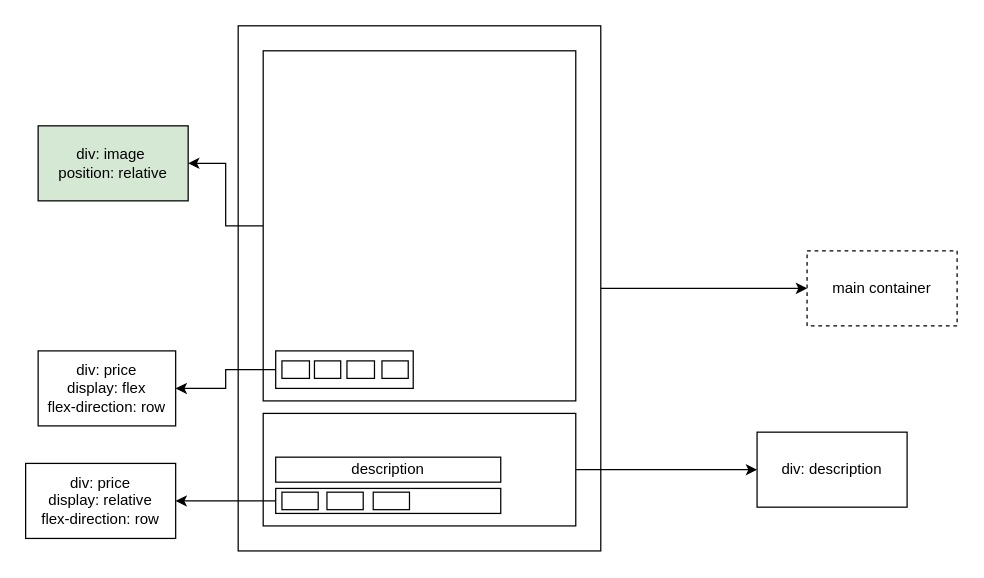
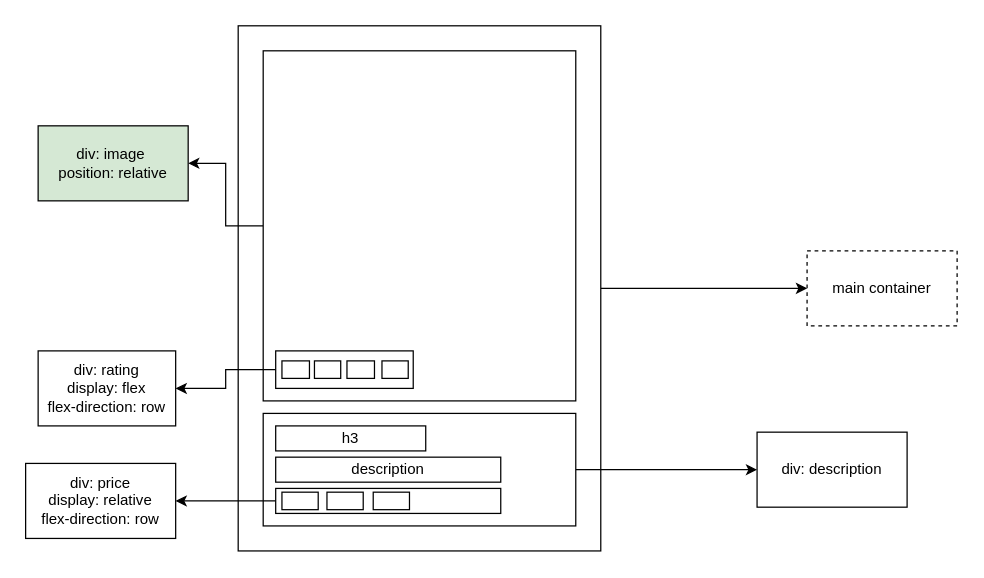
  <mxCell id="0" />
  <mxCell id="1" parent="0" />
  <mxCell id="2" value="" style="edgeStyle=orthogonalEdgeStyle;rounded=0;orthogonalLoop=1;jettySize=auto;html=1;" edge="1" parent="1" source="3" target="6"><mxGeometry relative="1" as="geometry" /></mxCell>
  <mxCell id="3" value="" style="rounded=0;whiteSpace=wrap;html=1;" vertex="1" parent="1"><mxGeometry x="190" y="20" width="290" height="420" as="geometry" /></mxCell>
  <mxCell id="4" value="" style="edgeStyle=orthogonalEdgeStyle;rounded=0;orthogonalLoop=1;jettySize=auto;html=1;" edge="1" parent="1" source="5" target="15"><mxGeometry relative="1" as="geometry" /></mxCell>
  <mxCell id="5" value="" style="rounded=0;whiteSpace=wrap;html=1;" vertex="1" parent="1"><mxGeometry x="210" y="40" width="250" height="280" as="geometry" /></mxCell>
  <mxCell id="6" value="main container" style="whiteSpace=wrap;html=1;rounded=0;dashed=1;" vertex="1" parent="1"><mxGeometry x="645" y="200" width="120" height="60" as="geometry" /></mxCell>
  <mxCell id="7" value="" style="edgeStyle=orthogonalEdgeStyle;rounded=0;orthogonalLoop=1;jettySize=auto;html=1;" edge="1" parent="1" source="8" target="21"><mxGeometry relative="1" as="geometry" /></mxCell>
  <mxCell id="8" value="" style="rounded=0;whiteSpace=wrap;html=1;" vertex="1" parent="1"><mxGeometry x="220" y="280" width="110" height="30" as="geometry" /></mxCell>
  <mxCell id="9" value="" style="rounded=0;whiteSpace=wrap;html=1;" vertex="1" parent="1"><mxGeometry x="225" y="288" width="22" height="14" as="geometry" /></mxCell>
  <mxCell id="10" value="" style="rounded=0;whiteSpace=wrap;html=1;" vertex="1" parent="1"><mxGeometry x="251" y="288" width="21" height="14" as="geometry" /></mxCell>
  <mxCell id="11" value="" style="rounded=0;whiteSpace=wrap;html=1;" vertex="1" parent="1"><mxGeometry x="277" y="288" width="22" height="14" as="geometry" /></mxCell>
  <mxCell id="12" value="" style="rounded=0;whiteSpace=wrap;html=1;" vertex="1" parent="1"><mxGeometry x="305" y="288" width="21" height="14" as="geometry" /></mxCell>
  <mxCell id="13" value="" style="edgeStyle=orthogonalEdgeStyle;rounded=0;orthogonalLoop=1;jettySize=auto;html=1;" edge="1" parent="1" source="14" target="20"><mxGeometry relative="1" as="geometry" /></mxCell>
  <mxCell id="14" value="" style="rounded=0;whiteSpace=wrap;html=1;" vertex="1" parent="1"><mxGeometry x="210" y="330" width="250" height="90" as="geometry" /></mxCell>
  <mxCell id="15" value="div: image&amp;nbsp;&lt;br&gt;position: relative" style="whiteSpace=wrap;html=1;rounded=0;fillColor=#d5e8d4;" vertex="1" parent="1"><mxGeometry x="30" y="100" width="120" height="60" as="geometry" /></mxCell>
+ <mxCell id="16" value="h3" style="rounded=0;whiteSpace=wrap;html=1;" vertex="1" parent="1"><mxGeometry x="220" y="340" width="120" height="20" as="geometry" /></mxCell>
  <mxCell id="17" value="description&lt;span style=&quot;color: rgba(0 , 0 , 0 , 0) ; font-family: monospace ; font-size: 0px&quot;&gt;%3CmxGraphModel%3E%3Croot%3E%3CmxCell%20id%3D%220%22%2F%3E%3CmxCell%20id%3D%221%22%20parent%3D%220%22%2F%3E%3CmxCell%20id%3D%222%22%20value%3D%22%22%20style%3D%22rounded%3D0%3BwhiteSpace%3Dwrap%3Bhtml%3D1%3B%22%20vertex%3D%221%22%20parent%3D%221%22%3E%3CmxGeometry%20x%3D%22260%22%20y%3D%22390%22%20width%3D%22120%22%20height%3D%2220%22%20as%3D%22geometry%22%2F%3E%3C%2FmxCell%3E%3C%2Froot%3E%3C%2FmxGraphModel%3E&lt;/span&gt;" style="rounded=0;whiteSpace=wrap;html=1;" vertex="1" parent="1"><mxGeometry x="220" y="365" width="180" height="20" as="geometry" /></mxCell>
  <mxCell id="18" value="" style="edgeStyle=orthogonalEdgeStyle;rounded=0;orthogonalLoop=1;jettySize=auto;html=1;" edge="1" parent="1" source="19" target="25"><mxGeometry relative="1" as="geometry" /></mxCell>
  <mxCell id="19" value="" style="rounded=0;whiteSpace=wrap;html=1;" vertex="1" parent="1"><mxGeometry x="220" y="390" width="180" height="20" as="geometry" /></mxCell>
  <mxCell id="20" value="div: description" style="whiteSpace=wrap;html=1;rounded=0;" vertex="1" parent="1"><mxGeometry x="605" y="345" width="120" height="60" as="geometry" /></mxCell>
- <mxCell id="21" value="div: price&lt;br&gt;display: flex&lt;br&gt;flex-direction: row" style="rounded=0;whiteSpace=wrap;html=1;" vertex="1" parent="1"><mxGeometry x="30" y="280" width="110" height="60" as="geometry" /></mxCell>
+ <mxCell id="21" value="div: rating&lt;br&gt;display: flex&lt;br&gt;flex-direction: row" style="rounded=0;whiteSpace=wrap;html=1;" vertex="1" parent="1"><mxGeometry x="30" y="280" width="110" height="60" as="geometry" /></mxCell>
  <mxCell id="22" value="" style="rounded=0;whiteSpace=wrap;html=1;" vertex="1" parent="1"><mxGeometry x="225" y="393" width="29" height="14" as="geometry" /></mxCell>
  <mxCell id="23" value="" style="rounded=0;whiteSpace=wrap;html=1;" vertex="1" parent="1"><mxGeometry x="261" y="393" width="29" height="14" as="geometry" /></mxCell>
  <mxCell id="24" value="" style="rounded=0;whiteSpace=wrap;html=1;" vertex="1" parent="1"><mxGeometry x="298" y="393" width="29" height="14" as="geometry" /></mxCell>
  <mxCell id="25" value="div: price&lt;br&gt;display: relative&lt;br&gt;flex-direction: row" style="whiteSpace=wrap;html=1;rounded=0;" vertex="1" parent="1"><mxGeometry x="20" y="370" width="120" height="60" as="geometry" /></mxCell>
